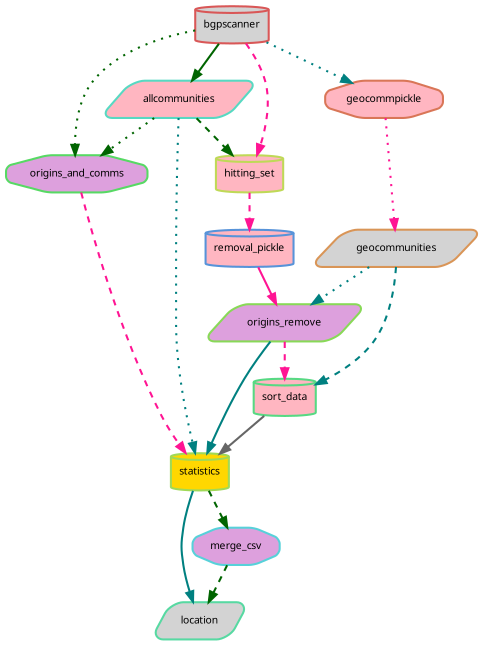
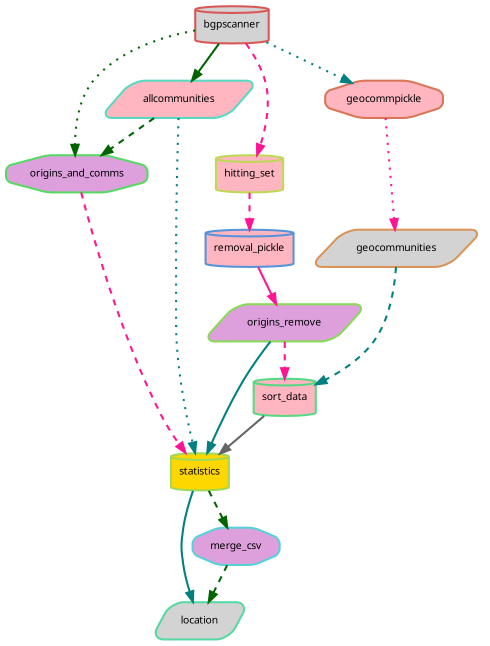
  digraph {
    bgcolor=white
    fontname="Noto Sans"
    node [fillcolor=lightpink fontname="Noto Sans" fontsize=10 penwidth=2 shape=cylinder style="rounded,filled"]
    edge [color=darkgreen fontname="Noto Sans" penwidth=2 style=dashed]
    n1 [color="0.43 0.6 0.85" fillcolor=lightgrey label=location shape=parallelogram]
    n2 [color="0.51 0.6 0.85" fillcolor=plum label=merge_csv shape=octagon]
    n3 [color="0.24 0.6 0.85" fillcolor=gold label=statistics]
    n4 [color="0.47 0.6 0.85" label=allcommunities shape=parallelogram]
    n5 [color="0.35 0.6 0.85" fillcolor=plum label=origins_and_comms shape=octagon]
    n6 [color="0.20 0.6 0.85" label=hitting_set]
    n7 [color="0.59 0.6 0.85" label=removal_pickle]
    n8 [color="0.39 0.6 0.85" label=sort_data]
    n9 [color="0.08 0.6 0.85" fillcolor=lightgrey label=geocommunities shape=parallelogram]
    n10 [color="0.27 0.6 0.85" fillcolor=plum label=origins_remove shape=parallelogram]
    n11 [color="0.00 0.6 0.85" fillcolor=lightgrey label=bgpscanner]
    n12 [color="0.04 0.6 0.85" label=geocommpickle shape=octagon]
    n2 -> n1
    n3 -> n1 [color=teal style=bold]
    n3 -> n2
    n4 -> n3 [color=teal style=dotted]
-   n4 -> n5 [style=dotted]
-   n4 -> n6
+   n4 -> n5
    n5 -> n3 [color=deeppink]
    n6 -> n7 [color=deeppink]
    n7 -> n10 [color=deeppink style=bold]
    n8 -> n3 [color=gray40 style=bold]
    n9 -> n8 [color=teal]
-   n9 -> n10 [color=teal style=dotted]
    n10 -> n3 [color=teal style=bold]
    n10 -> n8 [color=deeppink]
    n11 -> n4 [style=bold]
    n11 -> n5 [style=dotted]
    n11 -> n6 [color=deeppink]
    n11 -> n12 [color=teal style=dotted]
    n12 -> n9 [color=deeppink style=dotted]
  }
